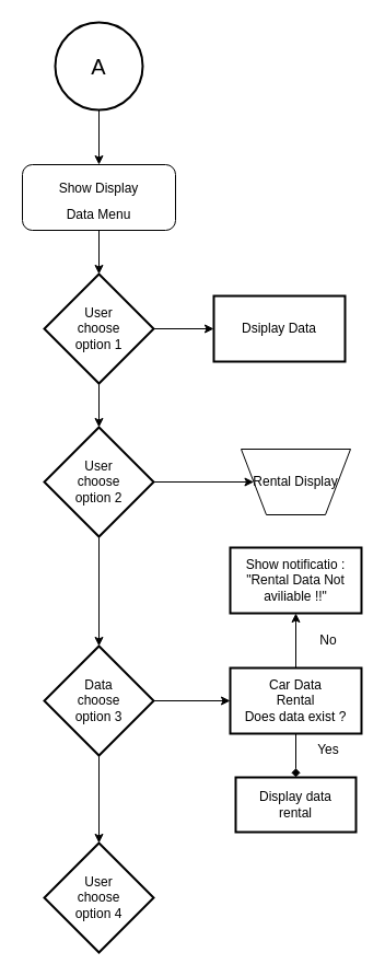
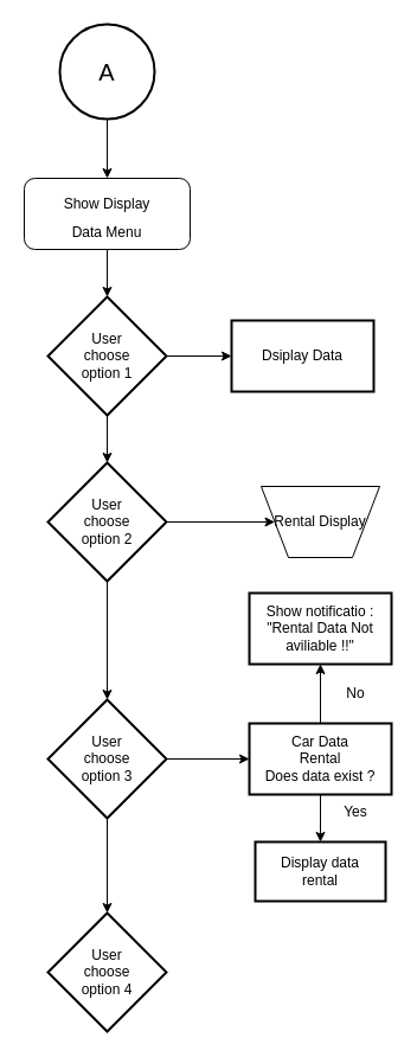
  <mxCell id="0" />
  <mxCell id="1" parent="0" />
  <mxCell id="2" value="" style="edgeStyle=orthogonalEdgeStyle;rounded=0;orthogonalLoop=1;jettySize=auto;html=1;fontSize=20;" edge="1" parent="1" source="3" target="5"><mxGeometry relative="1" as="geometry" /></mxCell>
  <mxCell id="3" value="&lt;font style=&quot;font-size: 20px;&quot;&gt;A&lt;/font&gt;" style="strokeWidth=2;html=1;shape=mxgraph.flowchart.start_2;whiteSpace=wrap;" vertex="1" parent="1"><mxGeometry x="50" y="20" width="80" height="80" as="geometry" /></mxCell>
  <mxCell id="4" value="" style="edgeStyle=orthogonalEdgeStyle;rounded=0;orthogonalLoop=1;jettySize=auto;html=1;fontSize=12;" edge="1" parent="1" source="5" target="8"><mxGeometry relative="1" as="geometry" /></mxCell>
  <mxCell id="5" value="&lt;font style=&quot;font-size: 12px;&quot;&gt;Show Display &lt;br&gt;Data Menu&lt;/font&gt;" style="rounded=1;whiteSpace=wrap;html=1;fontSize=20;" vertex="1" parent="1"><mxGeometry x="20" y="150" width="140" height="60" as="geometry" /></mxCell>
  <mxCell id="6" value="" style="edgeStyle=orthogonalEdgeStyle;rounded=0;orthogonalLoop=1;jettySize=auto;html=1;fontSize=12;" edge="1" parent="1" source="8" target="16"><mxGeometry relative="1" as="geometry" /></mxCell>
  <mxCell id="7" value="" style="edgeStyle=orthogonalEdgeStyle;rounded=0;orthogonalLoop=1;jettySize=auto;html=1;fontSize=12;" edge="1" parent="1" source="8" target="11"><mxGeometry relative="1" as="geometry" /></mxCell>
  <mxCell id="8" value="User&lt;br&gt;choose&lt;br&gt;option 1" style="strokeWidth=2;html=1;shape=mxgraph.flowchart.decision;whiteSpace=wrap;fontSize=12;" vertex="1" parent="1"><mxGeometry x="40" y="250" width="100" height="100" as="geometry" /></mxCell>
  <mxCell id="9" value="" style="edgeStyle=orthogonalEdgeStyle;rounded=0;orthogonalLoop=1;jettySize=auto;html=1;fontSize=12;" edge="1" parent="1" source="11" target="15"><mxGeometry relative="1" as="geometry" /></mxCell>
  <mxCell id="10" value="" style="edgeStyle=orthogonalEdgeStyle;rounded=0;orthogonalLoop=1;jettySize=auto;html=1;fontSize=12;" edge="1" parent="1" source="11" target="17"><mxGeometry relative="1" as="geometry" /></mxCell>
  <mxCell id="11" value="User&lt;br&gt;choose&lt;br&gt;option 2" style="strokeWidth=2;html=1;shape=mxgraph.flowchart.decision;whiteSpace=wrap;fontSize=12;" vertex="1" parent="1"><mxGeometry x="40" y="390" width="100" height="100" as="geometry" /></mxCell>
  <mxCell id="12" value="User&lt;br&gt;choose&lt;br&gt;option 4" style="strokeWidth=2;html=1;shape=mxgraph.flowchart.decision;whiteSpace=wrap;fontSize=12;" vertex="1" parent="1"><mxGeometry x="40" y="770" width="100" height="100" as="geometry" /></mxCell>
  <mxCell id="13" value="" style="edgeStyle=orthogonalEdgeStyle;rounded=0;orthogonalLoop=1;jettySize=auto;html=1;fontSize=12;" edge="1" parent="1" source="15" target="12"><mxGeometry relative="1" as="geometry" /></mxCell>
  <mxCell id="14" value="" style="edgeStyle=orthogonalEdgeStyle;rounded=0;orthogonalLoop=1;jettySize=auto;html=1;fontSize=12;" edge="1" parent="1" source="15" target="20"><mxGeometry relative="1" as="geometry" /></mxCell>
- <mxCell id="15" value="Data&lt;br&gt;choose&lt;br&gt;option 3" style="strokeWidth=2;html=1;shape=mxgraph.flowchart.decision;whiteSpace=wrap;fontSize=12;" vertex="1" parent="1"><mxGeometry x="40" y="590" width="100" height="100" as="geometry" /></mxCell>
+ <mxCell id="15" value="User&lt;br&gt;choose&lt;br&gt;option 3" style="strokeWidth=2;html=1;shape=mxgraph.flowchart.decision;whiteSpace=wrap;fontSize=12;" vertex="1" parent="1"><mxGeometry x="40" y="590" width="100" height="100" as="geometry" /></mxCell>
  <mxCell id="16" value="Dsiplay Data" style="whiteSpace=wrap;html=1;strokeWidth=2;" vertex="1" parent="1"><mxGeometry x="195" y="270" width="120" height="60" as="geometry" /></mxCell>
  <mxCell id="17" value="Rental Display" style="verticalLabelPosition=middle;verticalAlign=middle;html=1;shape=trapezoid;perimeter=trapezoidPerimeter;whiteSpace=wrap;size=0.23;arcSize=10;flipV=1;labelPosition=center;align=center;fontSize=12;" vertex="1" parent="1"><mxGeometry x="220" y="410" width="100" height="60" as="geometry" /></mxCell>
  <mxCell id="18" value="" style="edgeStyle=orthogonalEdgeStyle;rounded=0;orthogonalLoop=1;jettySize=auto;html=1;fontSize=12;" edge="1" parent="1" source="20" target="21"><mxGeometry relative="1" as="geometry" /></mxCell>
- <mxCell id="19" value="" style="edgeStyle=orthogonalEdgeStyle;rounded=0;orthogonalLoop=1;jettySize=auto;html=1;fontSize=12;endArrow=diamond;" edge="1" parent="1" source="20" target="23"><mxGeometry relative="1" as="geometry" /></mxCell>
+ <mxCell id="19" value="" style="edgeStyle=orthogonalEdgeStyle;rounded=0;orthogonalLoop=1;jettySize=auto;html=1;fontSize=12;" edge="1" parent="1" source="20" target="23"><mxGeometry relative="1" as="geometry" /></mxCell>
  <mxCell id="20" value="Car Data &lt;br&gt;Rental&lt;br&gt;Does data exist ?" style="whiteSpace=wrap;html=1;strokeWidth=2;fontSize=12;" vertex="1" parent="1"><mxGeometry x="210" y="610" width="120" height="60" as="geometry" /></mxCell>
  <mxCell id="21" value="Show notificatio : &quot;Rental Data Not aviliable !!&quot;" style="whiteSpace=wrap;html=1;strokeWidth=2;" vertex="1" parent="1"><mxGeometry x="210" y="500" width="120" height="60" as="geometry" /></mxCell>
  <mxCell id="22" value="No" style="text;html=1;strokeColor=none;fillColor=none;align=center;verticalAlign=middle;whiteSpace=wrap;rounded=0;fontSize=12;" vertex="1" parent="1"><mxGeometry x="270" y="570" width="60" height="30" as="geometry" /></mxCell>
  <mxCell id="23" value="Display data &lt;br&gt;rental" style="whiteSpace=wrap;html=1;strokeWidth=2;" vertex="1" parent="1"><mxGeometry x="215" y="710" width="110" height="50" as="geometry" /></mxCell>
  <mxCell id="24" value="Yes" style="text;html=1;strokeColor=none;fillColor=none;align=center;verticalAlign=middle;whiteSpace=wrap;rounded=0;fontSize=12;" vertex="1" parent="1"><mxGeometry x="270" y="670" width="60" height="30" as="geometry" /></mxCell>
